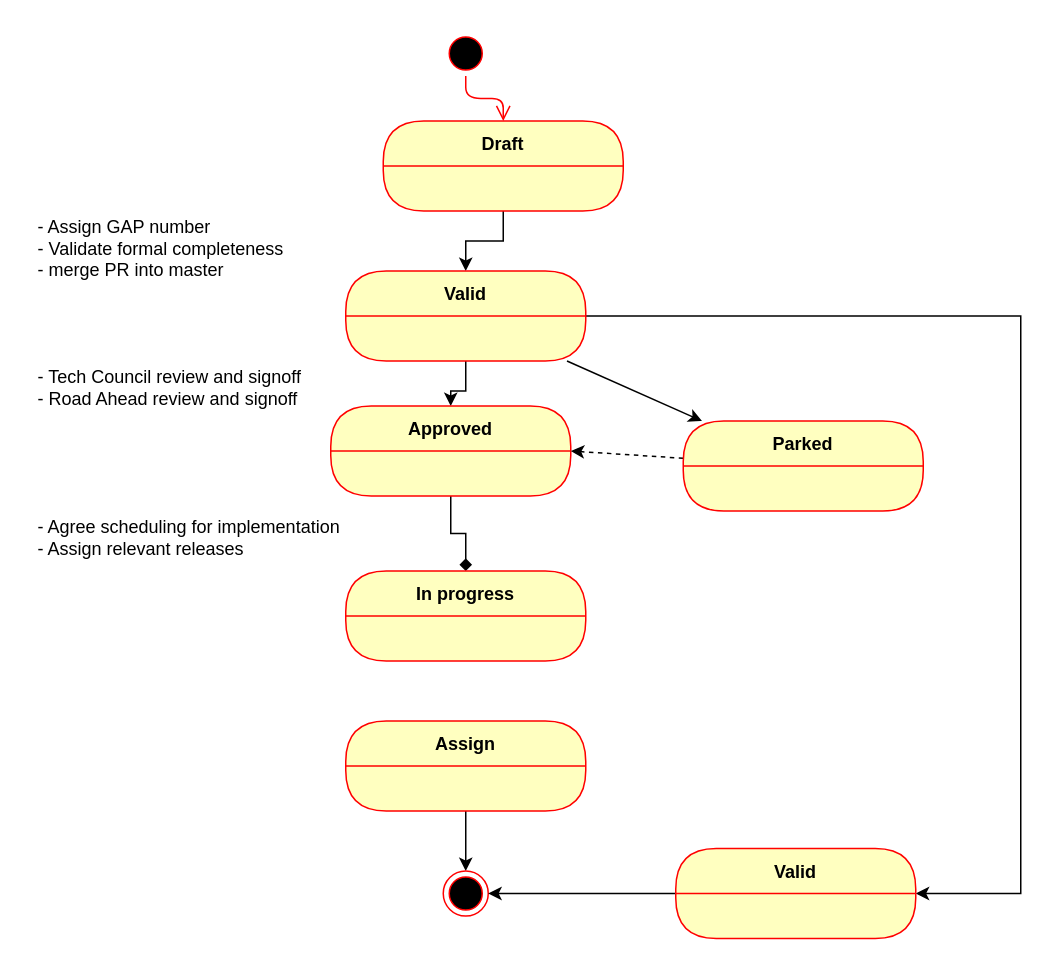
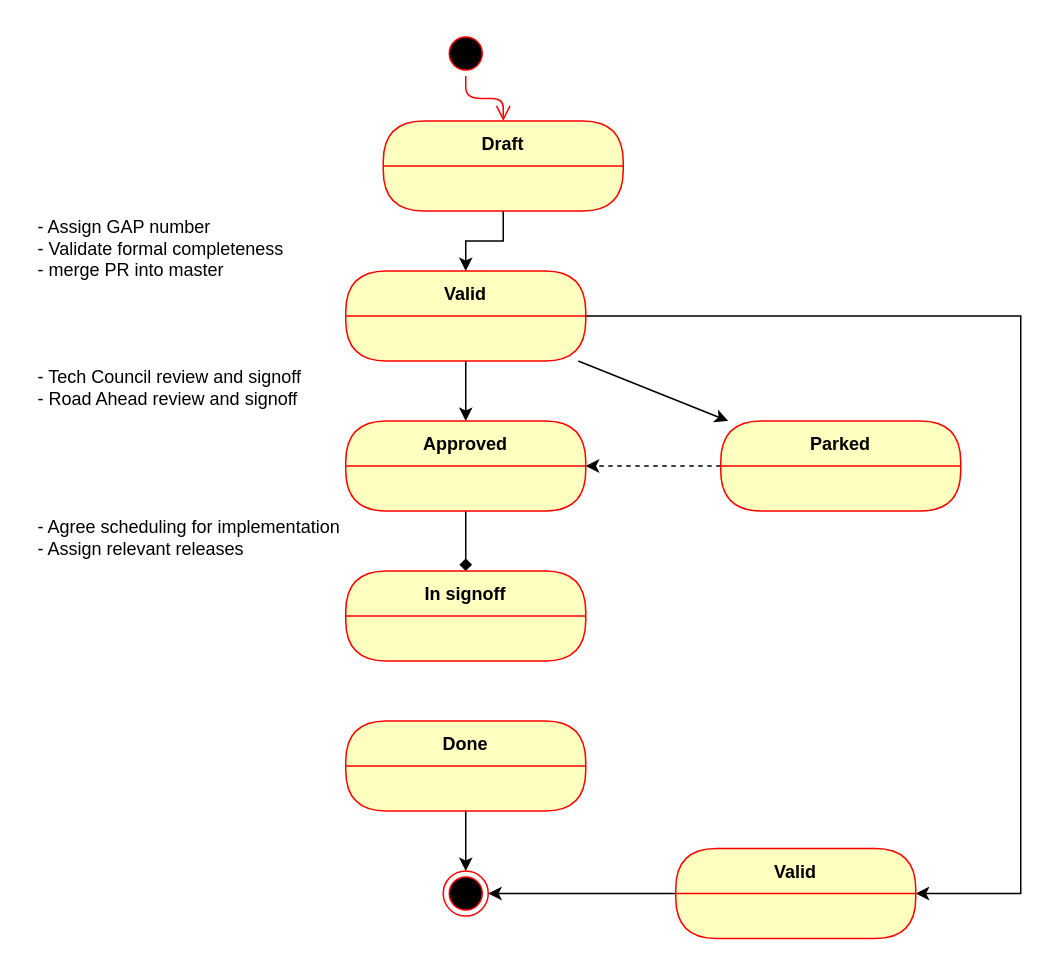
  <mxCell id="0" />
  <mxCell id="1" parent="0" />
  <mxCell id="2" style="edgeStyle=orthogonalEdgeStyle;rounded=0;orthogonalLoop=1;jettySize=auto;html=1;exitX=0.5;exitY=1;exitDx=0;exitDy=0;entryX=0.5;entryY=0;entryDx=0;entryDy=0;" parent="1" source="3" target="9" edge="1"><mxGeometry relative="1" as="geometry" /></mxCell>
  <mxCell id="3" value="Draft" style="swimlane;fontStyle=1;align=center;verticalAlign=middle;childLayout=stackLayout;horizontal=1;startSize=30;horizontalStack=0;resizeParent=0;resizeLast=1;container=0;fontColor=#000000;collapsible=0;rounded=1;arcSize=30;strokeColor=#ff0000;fillColor=#ffffc0;swimlaneFillColor=#ffffc0;dropTarget=0;" parent="1" vertex="1"><mxGeometry x="255" y="80" width="160" height="60" as="geometry" /></mxCell>
  <mxCell id="4" value="" style="ellipse;html=1;shape=startState;fillColor=#000000;strokeColor=#ff0000;" parent="1" vertex="1"><mxGeometry x="295" y="20" width="30" height="30" as="geometry" /></mxCell>
  <mxCell id="5" value="" style="edgeStyle=orthogonalEdgeStyle;html=1;verticalAlign=bottom;endArrow=open;endSize=8;strokeColor=#ff0000;entryX=0.5;entryY=0;entryDx=0;entryDy=0;" parent="1" source="4" target="3" edge="1"><mxGeometry relative="1" as="geometry"><mxPoint x="315" y="210" as="targetPoint" /></mxGeometry></mxCell>
  <mxCell id="6" value="" style="edgeStyle=orthogonalEdgeStyle;rounded=0;orthogonalLoop=1;jettySize=auto;html=1;" parent="1" source="9" target="11" edge="1"><mxGeometry relative="1" as="geometry" /></mxCell>
  <mxCell id="7" value="" style="rounded=0;orthogonalLoop=1;jettySize=auto;html=1;" edge="1" parent="1" source="9" target="20"><mxGeometry relative="1" as="geometry" /></mxCell>
  <mxCell id="8" value="" style="edgeStyle=orthogonalEdgeStyle;rounded=0;orthogonalLoop=1;jettySize=auto;html=1;" edge="1" parent="1" source="9" target="22"><mxGeometry relative="1" as="geometry"><Array as="points"><mxPoint x="680" y="210" /><mxPoint x="680" y="595" /></Array></mxGeometry></mxCell>
  <mxCell id="9" value="Valid" style="swimlane;fontStyle=1;align=center;verticalAlign=middle;childLayout=stackLayout;horizontal=1;startSize=30;horizontalStack=0;resizeParent=0;resizeLast=1;container=0;fontColor=#000000;collapsible=0;rounded=1;arcSize=30;strokeColor=#ff0000;fillColor=#ffffc0;swimlaneFillColor=#ffffc0;dropTarget=0;" parent="1" vertex="1"><mxGeometry x="230" y="180" width="160" height="60" as="geometry" /></mxCell>
  <mxCell id="10" value="" style="edgeStyle=orthogonalEdgeStyle;rounded=0;orthogonalLoop=1;jettySize=auto;html=1;endArrow=diamond;" parent="1" source="11" target="12" edge="1"><mxGeometry relative="1" as="geometry" /></mxCell>
- <mxCell id="11" value="Approved" style="swimlane;fontStyle=1;align=center;verticalAlign=middle;childLayout=stackLayout;horizontal=1;startSize=30;horizontalStack=0;resizeParent=0;resizeLast=1;container=0;fontColor=#000000;collapsible=0;rounded=1;arcSize=30;strokeColor=#ff0000;fillColor=#ffffc0;swimlaneFillColor=#ffffc0;dropTarget=0;" parent="1" vertex="1"><mxGeometry x="220" y="270" width="160" height="60" as="geometry" /></mxCell>
- <mxCell id="12" value="In progress" style="swimlane;fontStyle=1;align=center;verticalAlign=middle;childLayout=stackLayout;horizontal=1;startSize=30;horizontalStack=0;resizeParent=0;resizeLast=1;container=0;fontColor=#000000;collapsible=0;rounded=1;arcSize=30;strokeColor=#ff0000;fillColor=#ffffc0;swimlaneFillColor=#ffffc0;dropTarget=0;" parent="1" vertex="1"><mxGeometry x="230" y="380" width="160" height="60" as="geometry" /></mxCell>
+ <mxCell id="11" value="Approved" style="swimlane;fontStyle=1;align=center;verticalAlign=middle;childLayout=stackLayout;horizontal=1;startSize=30;horizontalStack=0;resizeParent=0;resizeLast=1;container=0;fontColor=#000000;collapsible=0;rounded=1;arcSize=30;strokeColor=#ff0000;fillColor=#ffffc0;swimlaneFillColor=#ffffc0;dropTarget=0;" parent="1" vertex="1"><mxGeometry x="230" y="280" width="160" height="60" as="geometry" /></mxCell>
+ <mxCell id="12" value="In signoff" style="swimlane;fontStyle=1;align=center;verticalAlign=middle;childLayout=stackLayout;horizontal=1;startSize=30;horizontalStack=0;resizeParent=0;resizeLast=1;container=0;fontColor=#000000;collapsible=0;rounded=1;arcSize=30;strokeColor=#ff0000;fillColor=#ffffc0;swimlaneFillColor=#ffffc0;dropTarget=0;" parent="1" vertex="1"><mxGeometry x="230" y="380" width="160" height="60" as="geometry" /></mxCell>
  <mxCell id="13" style="edgeStyle=orthogonalEdgeStyle;rounded=0;orthogonalLoop=1;jettySize=auto;html=1;entryX=0.5;entryY=0;entryDx=0;entryDy=0;" parent="1" source="14" target="15" edge="1"><mxGeometry relative="1" as="geometry" /></mxCell>
- <mxCell id="14" value="Assign" style="swimlane;fontStyle=1;align=center;verticalAlign=middle;childLayout=stackLayout;horizontal=1;startSize=30;horizontalStack=0;resizeParent=0;resizeLast=1;container=0;fontColor=#000000;collapsible=0;rounded=1;arcSize=30;strokeColor=#ff0000;fillColor=#ffffc0;swimlaneFillColor=#ffffc0;dropTarget=0;" parent="1" vertex="1"><mxGeometry x="230" y="480" width="160" height="60" as="geometry" /></mxCell>
+ <mxCell id="14" value="Done" style="swimlane;fontStyle=1;align=center;verticalAlign=middle;childLayout=stackLayout;horizontal=1;startSize=30;horizontalStack=0;resizeParent=0;resizeLast=1;container=0;fontColor=#000000;collapsible=0;rounded=1;arcSize=30;strokeColor=#ff0000;fillColor=#ffffc0;swimlaneFillColor=#ffffc0;dropTarget=0;" parent="1" vertex="1"><mxGeometry x="230" y="480" width="160" height="60" as="geometry" /></mxCell>
  <mxCell id="15" value="" style="ellipse;html=1;shape=endState;fillColor=#000000;strokeColor=#ff0000;" parent="1" vertex="1"><mxGeometry x="295" y="580" width="30" height="30" as="geometry" /></mxCell>
  <mxCell id="16" value="&lt;br&gt;- Assign GAP number&lt;br&gt;- Validate formal completeness&lt;br&gt;- merge PR into master" style="text;html=1;strokeColor=none;fillColor=none;spacing=5;spacingTop=-20;whiteSpace=wrap;overflow=hidden;rounded=0;" parent="1" vertex="1"><mxGeometry x="20" y="140" width="190" height="70" as="geometry" /></mxCell>
  <mxCell id="17" value="&lt;br&gt;- Tech Council review and signoff&lt;br&gt;- Road Ahead review and signoff" style="text;html=1;strokeColor=none;fillColor=none;spacing=5;spacingTop=-20;whiteSpace=wrap;overflow=hidden;rounded=0;" parent="1" vertex="1"><mxGeometry x="20" y="240" width="190" height="70" as="geometry" /></mxCell>
  <mxCell id="18" value="&lt;br&gt;- Agree scheduling for implementation&lt;br&gt;- Assign relevant releases" style="text;html=1;strokeColor=none;fillColor=none;spacing=5;spacingTop=-20;whiteSpace=wrap;overflow=hidden;rounded=0;" parent="1" vertex="1"><mxGeometry x="20" y="340" width="220" height="70" as="geometry" /></mxCell>
  <mxCell id="19" style="rounded=0;orthogonalLoop=1;jettySize=auto;html=1;entryX=1;entryY=0.5;entryDx=0;entryDy=0;dashed=1;" edge="1" parent="1" source="20" target="11"><mxGeometry relative="1" as="geometry" /></mxCell>
- <mxCell id="20" value="Parked" style="swimlane;fontStyle=1;align=center;verticalAlign=middle;childLayout=stackLayout;horizontal=1;startSize=30;horizontalStack=0;resizeParent=0;resizeLast=1;container=0;fontColor=#000000;collapsible=0;rounded=1;arcSize=30;strokeColor=#ff0000;fillColor=#ffffc0;swimlaneFillColor=#ffffc0;dropTarget=0;" vertex="1" parent="1"><mxGeometry x="455" y="280" width="160" height="60" as="geometry" /></mxCell>
+ <mxCell id="20" value="Parked" style="swimlane;fontStyle=1;align=center;verticalAlign=middle;childLayout=stackLayout;horizontal=1;startSize=30;horizontalStack=0;resizeParent=0;resizeLast=1;container=0;fontColor=#000000;collapsible=0;rounded=1;arcSize=30;strokeColor=#ff0000;fillColor=#ffffc0;swimlaneFillColor=#ffffc0;dropTarget=0;" vertex="1" parent="1"><mxGeometry x="480" y="280" width="160" height="60" as="geometry" /></mxCell>
  <mxCell id="21" style="edgeStyle=orthogonalEdgeStyle;rounded=0;orthogonalLoop=1;jettySize=auto;html=1;entryX=1;entryY=0.5;entryDx=0;entryDy=0;" edge="1" parent="1" source="22" target="15"><mxGeometry relative="1" as="geometry" /></mxCell>
  <mxCell id="22" value="Valid" style="swimlane;fontStyle=1;align=center;verticalAlign=middle;childLayout=stackLayout;horizontal=1;startSize=30;horizontalStack=0;resizeParent=0;resizeLast=1;container=0;fontColor=#000000;collapsible=0;rounded=1;arcSize=30;strokeColor=#ff0000;fillColor=#ffffc0;swimlaneFillColor=#ffffc0;dropTarget=0;" vertex="1" parent="1"><mxGeometry x="450" y="565" width="160" height="60" as="geometry" /></mxCell>
